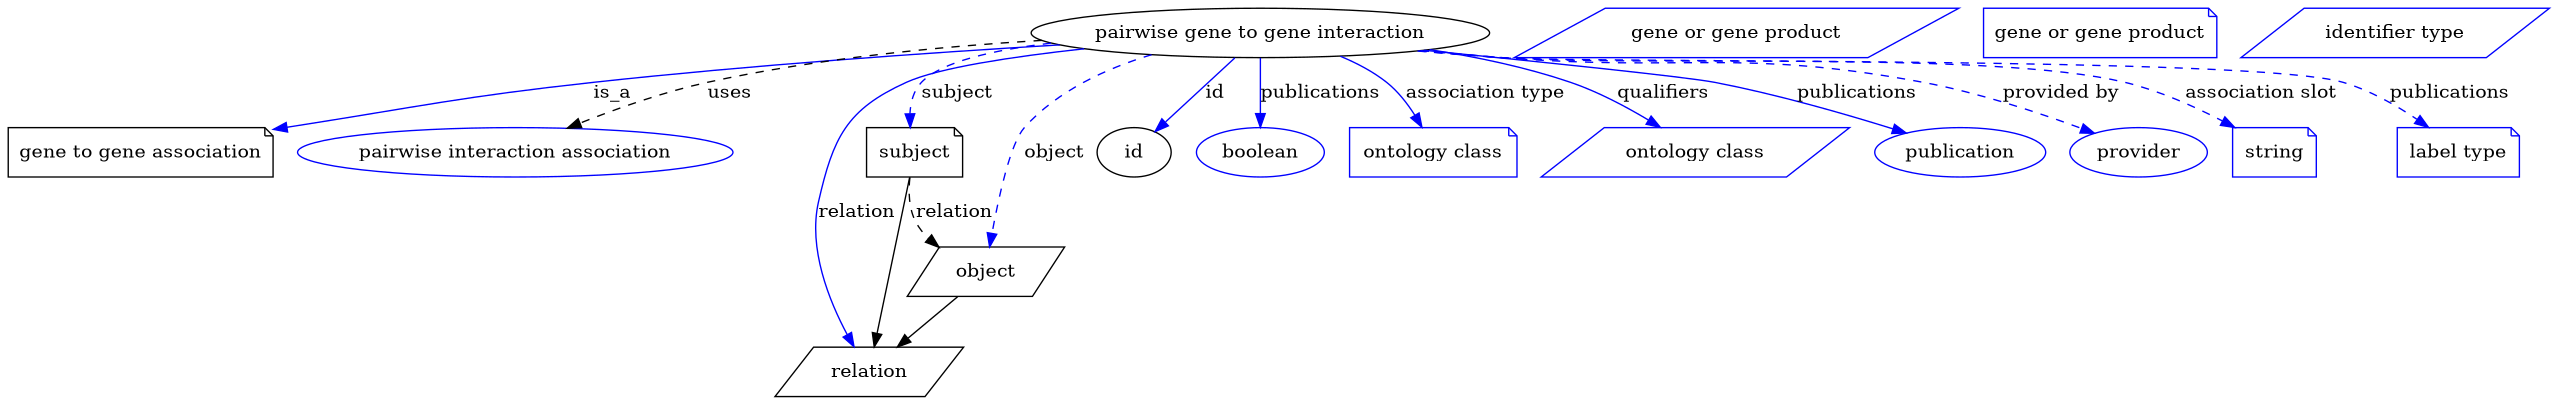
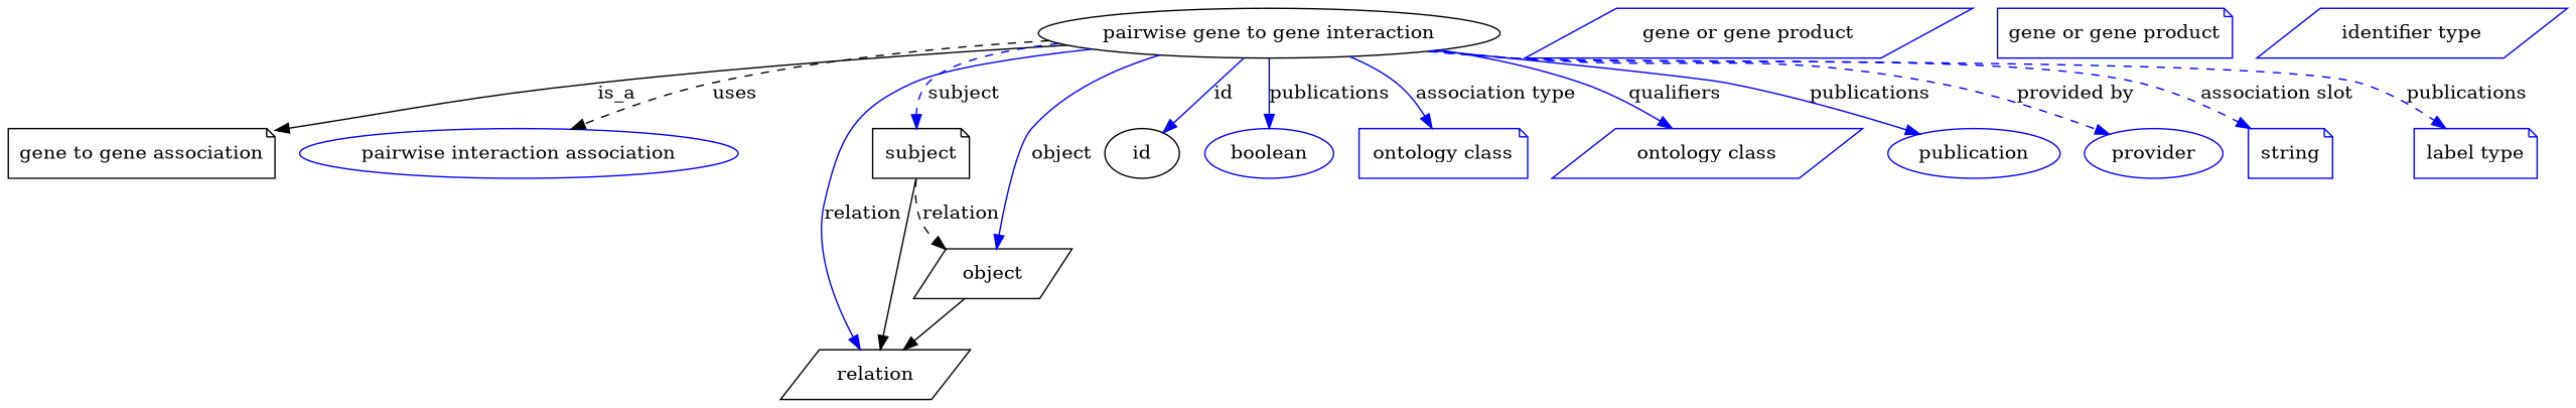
  digraph {
    node [shape=ellipse color=blue]
    edge [style=solid color=blue]
    n1 [height=0.5 label="pairwise gene to gene interaction" width=3.5275 color=""]
    "gene to gene association" [height=0.5 shape=note width=2.675 color=""]
    "pairwise interaction association" [height=0.5 width=3.3777]
    subject [height=0.5 shape=note width=0.97656 color=""]
    relation [height=0.5 shape=parallelogram width=1.031 color=""]
    object [height=0.5 shape=parallelogram width=0.88096 color=""]
    id [height=0.5 width=0.75 color=""]
    n8 [height=0.5 label=boolean width=1.0584]
    n9 [height=0.5 label="ontology class" shape=note width=1.6931]
    n10 [height=0.5 label="ontology class" shape=parallelogram width=1.6931]
    n11 [height=0.5 label=publication width=1.3859]
    n12 [height=0.5 label=provider width=1.1129]
    n13 [height=0.5 label=string shape=note width=0.8403]
    n14 [height=0.5 label="label type" shape=note width=1.2425]
    n15 [height=0.5 label="gene or gene product" shape=parallelogram width=2.3474]
    n16 [height=0.5 label="gene or gene product" shape=note width=2.3474]
    n17 [height=0.5 label="identifier type" shape=parallelogram width=1.652]
-   n1 -> "gene to gene association" [label=is_a]
+   n1 -> "gene to gene association" [label=is_a color=""]
    n1 -> "pairwise interaction association" [label=uses style=dashed color=""]
    n1 -> subject [label=subject style=dashed]
    n1 -> relation [label=relation]
-   n1 -> object [label=object style=dashed]
+   n1 -> object [label=object]
    n1 -> id [label=id]
    n1 -> n8 [label=publications]
    n1 -> n9 [label="association type"]
    n1 -> n10 [label=qualifiers]
    n1 -> n11 [label=publications]
    n1 -> n12 [label="provided by" style=dashed]
    n1 -> n13 [label="association slot" style=dashed]
    n1 -> n14 [label=publications style=dashed]
    subject -> relation [color=""]
    subject -> object [label=relation style=dashed color=""]
    object -> relation [color=""]
  }
